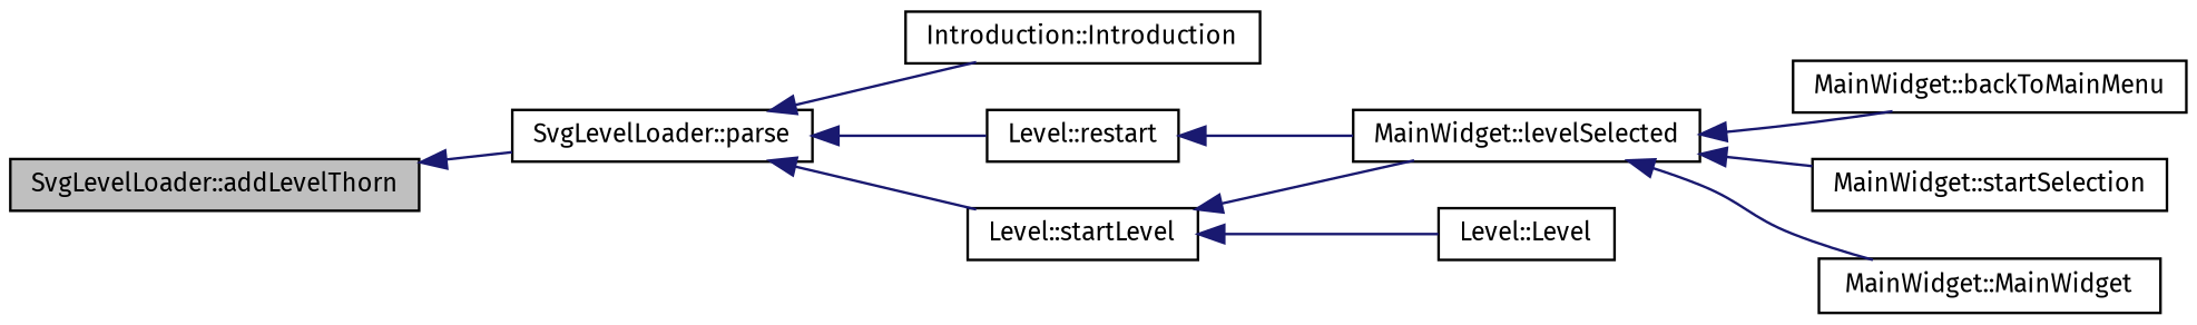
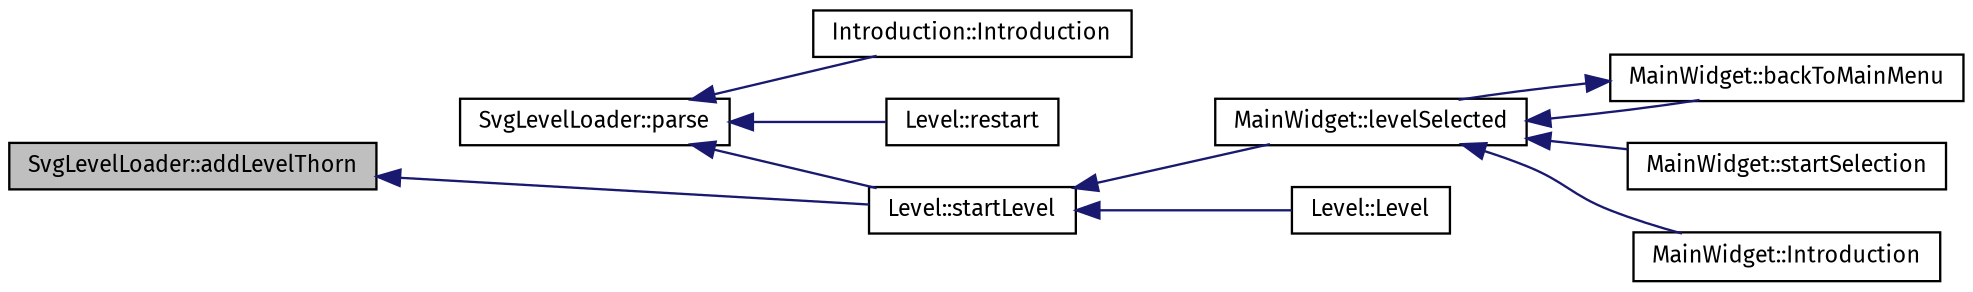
  digraph {
    fontname="Fira Sans"
    rankdir=LR
    node [color=black fillcolor=white fontname="Fira Sans" fontsize=10 shape=record style=filled]
    edge [color=midnightblue dir=back fontname="Fira Sans" fontsize=10 labelfontname=Helvetica labelfontsize=10 style=solid]
    n1 [fillcolor=grey75 fontcolor=black height=0.2 label="SvgLevelLoader::addLevelThorn" width=0.4]
    n2 [height=0.2 label="SvgLevelLoader::parse" width=0.4]
    n3 [height=0.2 label="Introduction::Introduction" width=0.4]
    n4 [height=0.2 label="Level::startLevel" width=0.4]
    n5 [height=0.2 label="Level::restart" width=0.4]
    n6 [height=0.2 label="MainWidget::levelSelected" width=0.4]
    n7 [height=0.2 label="Level::Level" width=0.4]
    n8 [height=0.2 label="MainWidget::backToMainMenu" width=0.4]
    n9 [height=0.2 label="MainWidget::startSelection" width=0.4]
-   n10 [height=0.2 label="MainWidget::MainWidget" width=0.4]
-   n1 -> n2
+   n10 [height=0.2 label="MainWidget::Introduction" width=0.4]
+   n1 -> n4
    n2 -> n3
    n2 -> n4
    n2 -> n5
    n4 -> n6
    n4 -> n7
    n6 -> n8
    n6 -> n9
    n6 -> n10
-   n5 -> n6
+   n8 -> n6
  }
